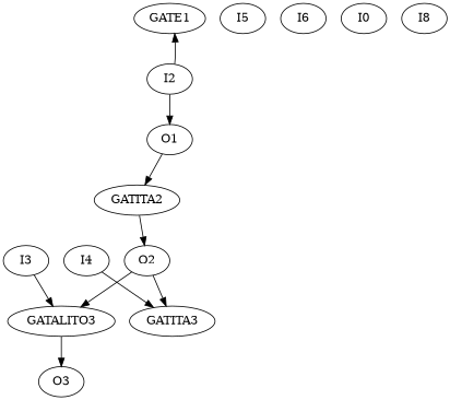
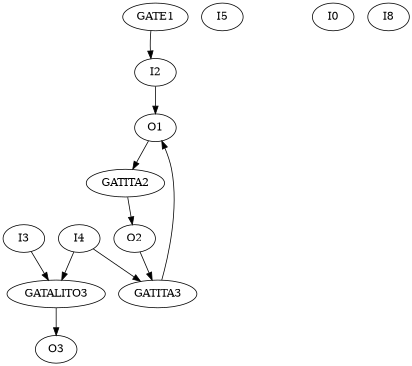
  digraph {
    node [LABEL=INPUT]
    GATE1 [LABEL=AND2]
    I2
    O1 [LABEL=OUTPUT]
    n4 [LABEL=AND2 label=GATALITO3]
    I3
    O3 [LABEL=OUTPUT]
    GATITA3 [LABEL=AND35357303725]
    I4
    I5
-   I6
    n11 [label=I0]
    I8
    n13 [LABEL=AND2 label=GATITA2]
    O2 [LABEL=OUTPUT]
-   I2 -> GATE1
+   GATE1 -> I2
    I2 -> O1
    O1 -> n13
    n4 -> O3
    I3 -> n4
+   GATITA3 -> O1
    I4 -> GATITA3
    n13 -> O2
-   O2 -> n4
+   I4 -> n4
    O2 -> GATITA3
  }
